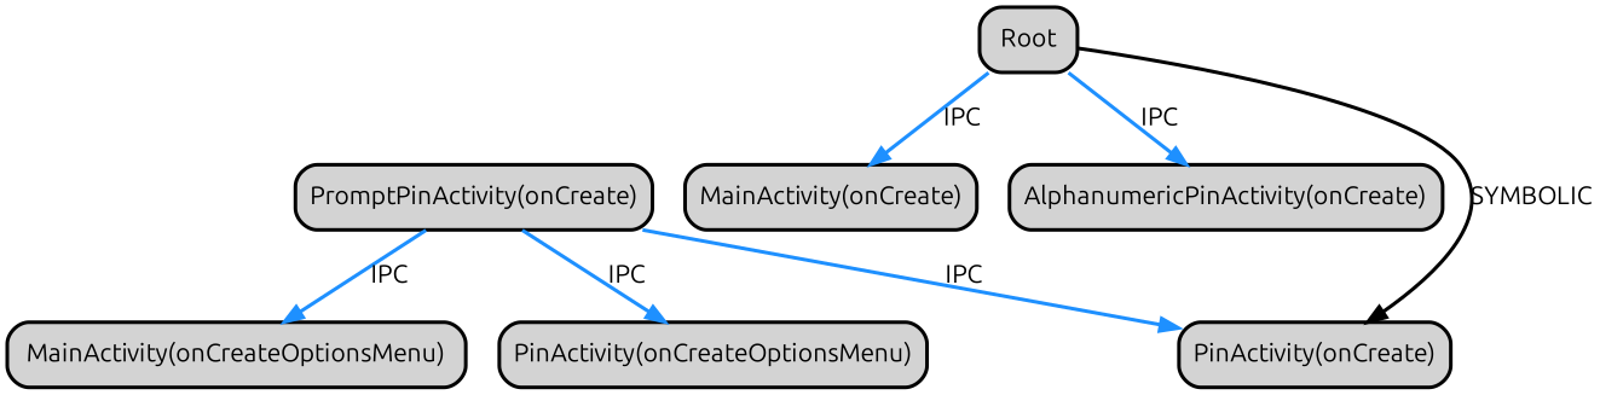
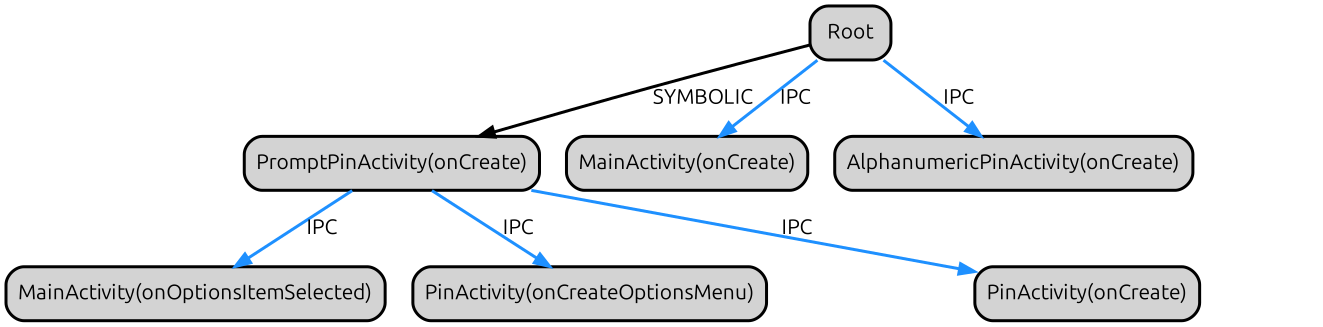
  digraph {
    fontname=Ubuntu
    node [fontname=Ubuntu shape=box style="rounded,bold,filled"]
    edge [color=dodgerblue fontname=Ubuntu style=bold]
    n1 [label=Root]
    n2 [label="PromptPinActivity(onCreate)"]
    n3 [label="MainActivity(onCreate)"]
    n4 [label="AlphanumericPinActivity(onCreate)"]
-   n5 [label="MainActivity(onCreateOptionsMenu)"]
+   n5 [label="MainActivity(onOptionsItemSelected)"]
    n6 [label="PinActivity(onCreateOptionsMenu)"]
    n7 [label="PinActivity(onCreate)"]
-   n1 -> n7 [color=black label=SYMBOLIC]
+   n1 -> n2 [color=black label=SYMBOLIC]
    n1 -> n3 [label=IPC]
    n1 -> n4 [label=IPC]
    n2 -> n5 [label=IPC]
    n2 -> n6 [label=IPC]
    n2 -> n7 [label=IPC]
  }
